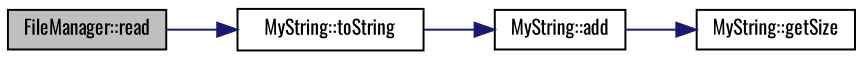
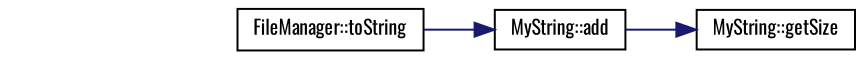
  digraph {
    fontname=Oswald
    rankdir=LR
    node [color=black fillcolor=white fontname=Oswald fontsize=10 shape=record style=filled]
    edge [color=midnightblue fontname=Oswald fontsize=10 labelfontname=Helvetica labelfontsize=10 style=solid]
-   n1 [fillcolor=grey75 fontcolor=black height=0.2 label="FileManager::read" width=0.4]
-   n2 [height=0.2 label="MyString::toString" width=0.4]
+   n2 [height=0.2 label="FileManager::toString" width=0.4]
    n3 [height=0.2 label="MyString::add" width=0.4]
    n4 [height=0.2 label="MyString::getSize" width=0.4]
-   n1 -> n2
    n2 -> n3
    n3 -> n4
  }
